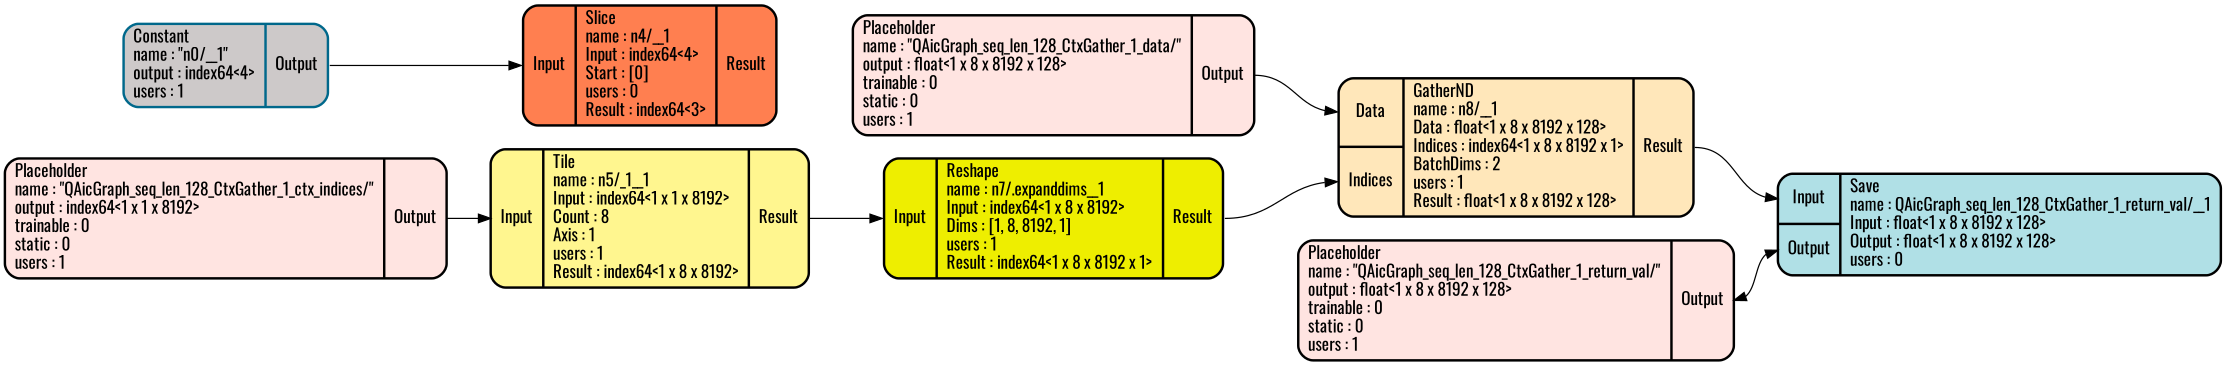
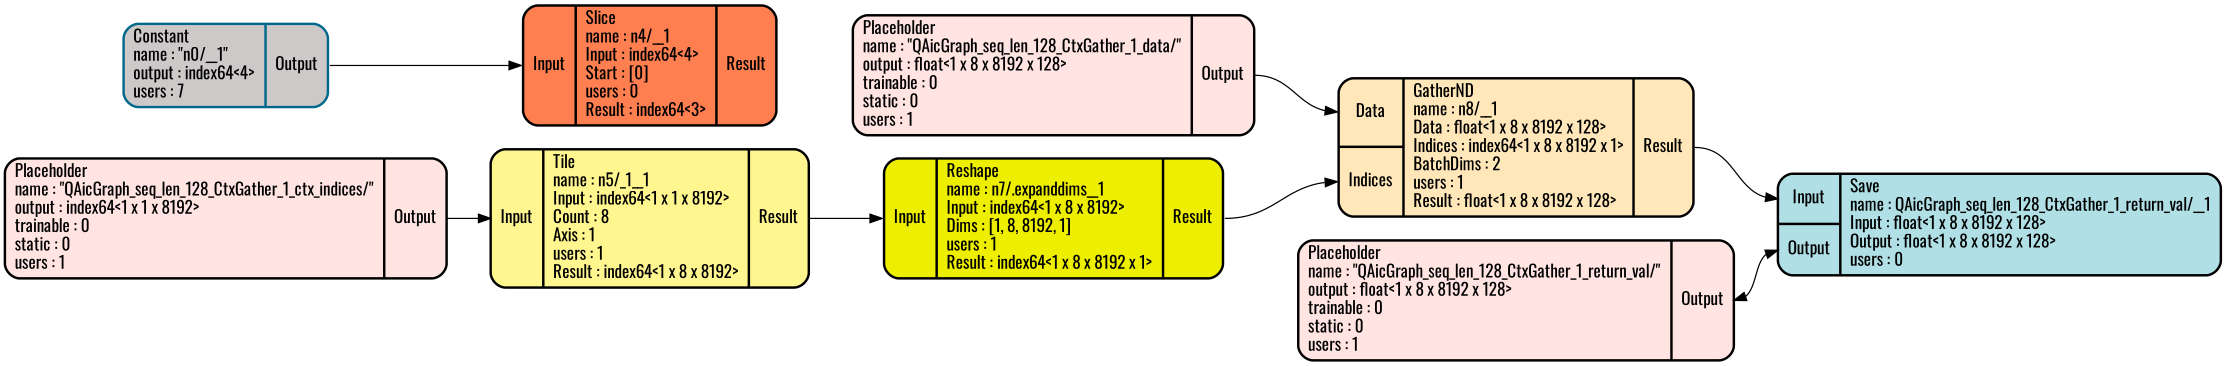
  digraph {
    rankdir=LR
    fontname=Oswald
    node [fillcolor=MistyRose1 penwidth=2 shape=record style="filled,rounded" fontname=Oswald]
    edge [headport=Input tailport=Output fontname=Oswald]
    n1 [fillcolor=Wheat1 label="{{<Data>Data|<Indices>Indices}|{GatherND\lname : n8/__1\lData : float\<1 x 8 x 8192 x 128\>\lIndices : index64\<1 x 8 x 8192 x 1\>\lBatchDims : 2\lusers : 1\lResult : float\<1 x 8 x 8192 x 128\>\l}|{<Result>Result}}"]
    n2 [fillcolor=PowderBlue label="{{<Input>Input|<Output>Output}|{Save\lname : QAicGraph_seq_len_128_CtxGather_1_return_val/__1\lInput : float\<1 x 8 x 8192 x 128\>\lOutput : float\<1 x 8 x 8192 x 128\>\lusers : 0\l}}"]
    n3 [label="{{Placeholder\lname : \"QAicGraph_seq_len_128_CtxGather_1_data/\"\loutput : float\<1 x 8 x 8192 x 128\>\ltrainable : 0\lstatic : 0\lusers : 1\l}|{<Output>Output}}"]
    n4 [fillcolor=Yellow2 label="{{<Input>Input}|{Reshape\lname : n7/.expanddims__1\lInput : index64\<1 x 8 x 8192\>\lDims : [1, 8, 8192, 1]\lusers : 1\lResult : index64\<1 x 8 x 8192 x 1\>\l}|{<Result>Result}}"]
    n5 [fillcolor=Khaki1 label="{{<Input>Input}|{Tile\lname : n5/_1__1\lInput : index64\<1 x 1 x 8192\>\lCount : 8\lAxis : 1\lusers : 1\lResult : index64\<1 x 8 x 8192\>\l}|{<Result>Result}}"]
    n6 [label="{{Placeholder\lname : \"QAicGraph_seq_len_128_CtxGather_1_ctx_indices/\"\loutput : index64\<1 x 1 x 8192\>\ltrainable : 0\lstatic : 0\lusers : 1\l}|{<Output>Output}}"]
    n7 [fillcolor=Coral label="{{<Input>Input}|{Slice\lname : n4/__1\lInput : index64\<4\>\lStart : [0]\lusers : 0\lResult : index64\<3\>\l}|{<Result>Result}}"]
-   n8 [color=DeepSkyBlue4 fillcolor=Snow3 label="{{Constant\lname : \"n0/__1\"\loutput : index64\<4\>\lusers : 1\l}|{<Output>Output}}"]
+   n8 [color=DeepSkyBlue4 fillcolor=Snow3 label="{{Constant\lname : \"n0/__1\"\loutput : index64\<4\>\lusers : 7\l}|{<Output>Output}}"]
    n9 [label="{{Placeholder\lname : \"QAicGraph_seq_len_128_CtxGather_1_return_val/\"\loutput : float\<1 x 8 x 8192 x 128\>\ltrainable : 0\lstatic : 0\lusers : 1\l}|{<Output>Output}}"]
    n1 -> n2 [tailport=Result]
    n3 -> n1 [headport=Data]
    n4 -> n1 [headport=Indices tailport=Result]
    n5 -> n4 [tailport=Result]
    n6 -> n5
    n8 -> n7
    n9 -> n2 [dir=both headport=Output]
  }
